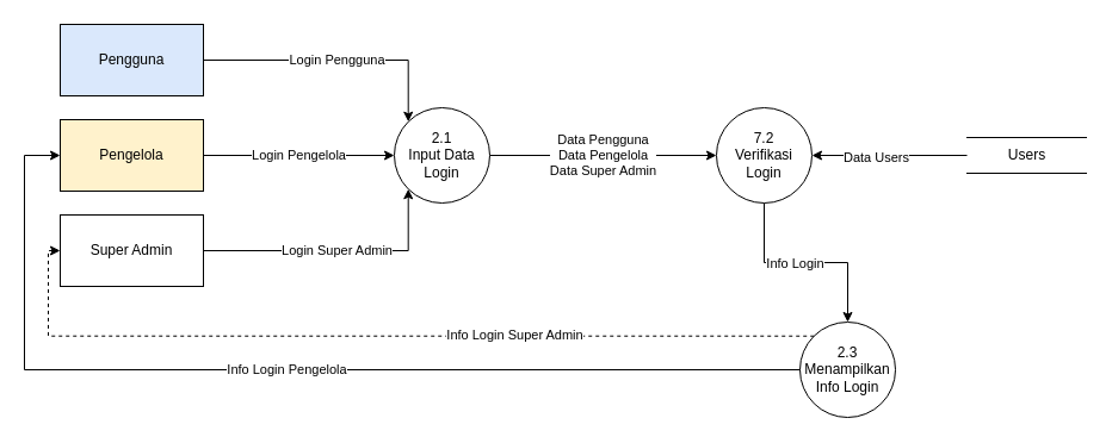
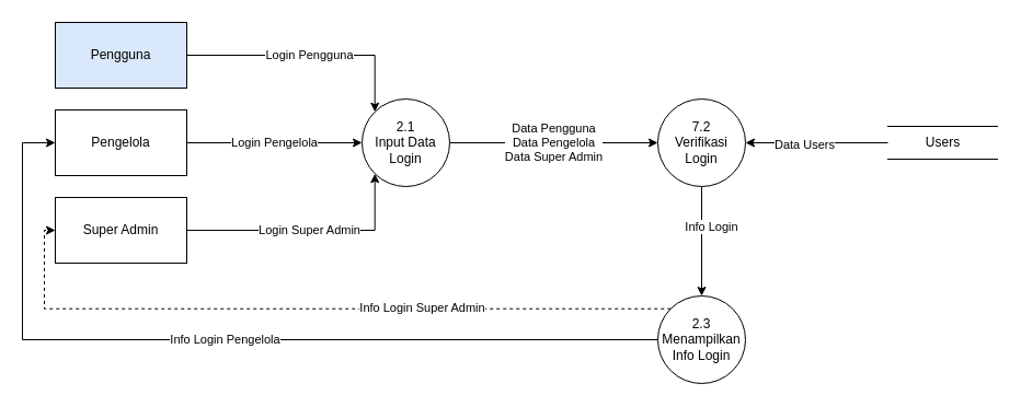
  <mxCell id="0" />
  <mxCell id="1" parent="0" />
  <mxCell id="2" value="Pengguna" style="rounded=0;whiteSpace=wrap;html=1;fillColor=#dae8fc;" vertex="1" parent="1"><mxGeometry x="50" y="20" width="120" height="60" as="geometry" /></mxCell>
  <mxCell id="3" value="Super Admin" style="rounded=0;whiteSpace=wrap;html=1;" vertex="1" parent="1"><mxGeometry x="50" y="180" width="120" height="60" as="geometry" /></mxCell>
  <mxCell id="4" value="Login Pengelola" style="edgeStyle=orthogonalEdgeStyle;rounded=0;orthogonalLoop=1;jettySize=auto;html=1;entryX=0;entryY=0.5;entryDx=0;entryDy=0;" edge="1" parent="1" source="5" target="7"><mxGeometry relative="1" as="geometry" /></mxCell>
- <mxCell id="5" value="Pengelola" style="rounded=0;whiteSpace=wrap;html=1;fillColor=#fff2cc;" vertex="1" parent="1"><mxGeometry x="50" y="100" width="120" height="60" as="geometry" /></mxCell>
+ <mxCell id="5" value="Pengelola" style="rounded=0;whiteSpace=wrap;html=1;" vertex="1" parent="1"><mxGeometry x="50" y="100" width="120" height="60" as="geometry" /></mxCell>
  <mxCell id="6" value="Data Pengguna&lt;br&gt;Data Pengelola&lt;br&gt;Data Super Admin" style="edgeStyle=orthogonalEdgeStyle;rounded=0;orthogonalLoop=1;jettySize=auto;html=1;" edge="1" parent="1" source="7" target="12"><mxGeometry relative="1" as="geometry" /></mxCell>
  <mxCell id="7" value="2.1&lt;br&gt;Input Data Login" style="ellipse;whiteSpace=wrap;html=1;aspect=fixed;" vertex="1" parent="1"><mxGeometry x="330" y="90" width="80" height="80" as="geometry" /></mxCell>
  <mxCell id="8" value="Login Pengguna" style="endArrow=classic;html=1;rounded=0;exitX=1;exitY=0.5;exitDx=0;exitDy=0;entryX=0;entryY=0;entryDx=0;entryDy=0;edgeStyle=orthogonalEdgeStyle;" edge="1" parent="1" source="2" target="7"><mxGeometry width="50" height="50" relative="1" as="geometry"><mxPoint x="250" y="170" as="sourcePoint" /><mxPoint x="300" y="120" as="targetPoint" /></mxGeometry></mxCell>
  <mxCell id="9" value="Login Super Admin" style="endArrow=classic;html=1;rounded=0;exitX=1;exitY=0.5;exitDx=0;exitDy=0;entryX=0;entryY=1;entryDx=0;entryDy=0;edgeStyle=orthogonalEdgeStyle;" edge="1" parent="1" source="3" target="7"><mxGeometry width="50" height="50" relative="1" as="geometry"><mxPoint x="250" y="170" as="sourcePoint" /><mxPoint x="300" y="120" as="targetPoint" /></mxGeometry></mxCell>
  <mxCell id="10" style="edgeStyle=orthogonalEdgeStyle;rounded=0;orthogonalLoop=1;jettySize=auto;html=1;" edge="1" parent="1" source="12" target="16"><mxGeometry relative="1" as="geometry" /></mxCell>
  <mxCell id="11" value="Info Login" style="edgeLabel;html=1;align=center;verticalAlign=middle;resizable=0;points=[];" vertex="1" connectable="0" parent="10"><mxGeometry x="-0.236" y="-2" relative="1" as="geometry"><mxPoint x="10" y="-2" as="offset" /></mxGeometry></mxCell>
  <mxCell id="12" value="7.2&lt;br&gt;Verifikasi Login" style="ellipse;whiteSpace=wrap;html=1;aspect=fixed;" vertex="1" parent="1"><mxGeometry x="600" y="90" width="80" height="80" as="geometry" /></mxCell>
  <mxCell id="13" value="Users" style="html=1;dashed=0;whitespace=wrap;shape=partialRectangle;right=0;left=0;" vertex="1" parent="1"><mxGeometry x="810" y="115" width="100" height="30" as="geometry" /></mxCell>
  <mxCell id="14" value="" style="endArrow=classic;html=1;rounded=0;exitX=0;exitY=0.5;exitDx=0;exitDy=0;entryX=1;entryY=0.5;entryDx=0;entryDy=0;" edge="1" parent="1" source="13" target="12"><mxGeometry width="50" height="50" relative="1" as="geometry"><mxPoint x="630" y="220" as="sourcePoint" /><mxPoint x="680" y="170" as="targetPoint" /></mxGeometry></mxCell>
  <mxCell id="15" value="Data Users" style="edgeLabel;html=1;align=center;verticalAlign=middle;resizable=0;points=[];" vertex="1" connectable="0" parent="14"><mxGeometry x="0.177" y="1" relative="1" as="geometry"><mxPoint as="offset" /></mxGeometry></mxCell>
- <mxCell id="16" value="2.3&lt;br&gt;Menampilkan Info Login" style="ellipse;whiteSpace=wrap;html=1;aspect=fixed;" vertex="1" parent="1"><mxGeometry x="670" y="270" width="80" height="80" as="geometry" /></mxCell>
+ <mxCell id="16" value="2.3&lt;br&gt;Menampilkan Info Login" style="ellipse;whiteSpace=wrap;html=1;aspect=fixed;" vertex="1" parent="1"><mxGeometry x="600" y="270" width="80" height="80" as="geometry" /></mxCell>
  <mxCell id="17" value="" style="endArrow=classic;html=1;rounded=0;exitX=0;exitY=0;exitDx=0;exitDy=0;entryX=0;entryY=0.5;entryDx=0;entryDy=0;edgeStyle=orthogonalEdgeStyle;dashed=1;" edge="1" parent="1" source="16" target="3"><mxGeometry width="50" height="50" relative="1" as="geometry"><mxPoint x="300" y="160" as="sourcePoint" /><mxPoint x="350" y="110" as="targetPoint" /></mxGeometry></mxCell>
  <mxCell id="18" value="Info Login Super Admin" style="edgeLabel;html=1;align=center;verticalAlign=middle;resizable=0;points=[];" vertex="1" connectable="0" parent="17"><mxGeometry x="-0.306" y="-1" relative="1" as="geometry"><mxPoint as="offset" /></mxGeometry></mxCell>
  <mxCell id="19" value="Info Login Pengelola" style="endArrow=classic;html=1;rounded=0;exitX=0;exitY=0.5;exitDx=0;exitDy=0;entryX=0;entryY=0.5;entryDx=0;entryDy=0;edgeStyle=orthogonalEdgeStyle;" edge="1" parent="1" source="16" target="5"><mxGeometry width="50" height="50" relative="1" as="geometry"><mxPoint x="300" y="160" as="sourcePoint" /><mxPoint x="350" y="110" as="targetPoint" /><Array as="points"><mxPoint x="20" y="310" /><mxPoint x="20" y="130" /></Array></mxGeometry></mxCell>
